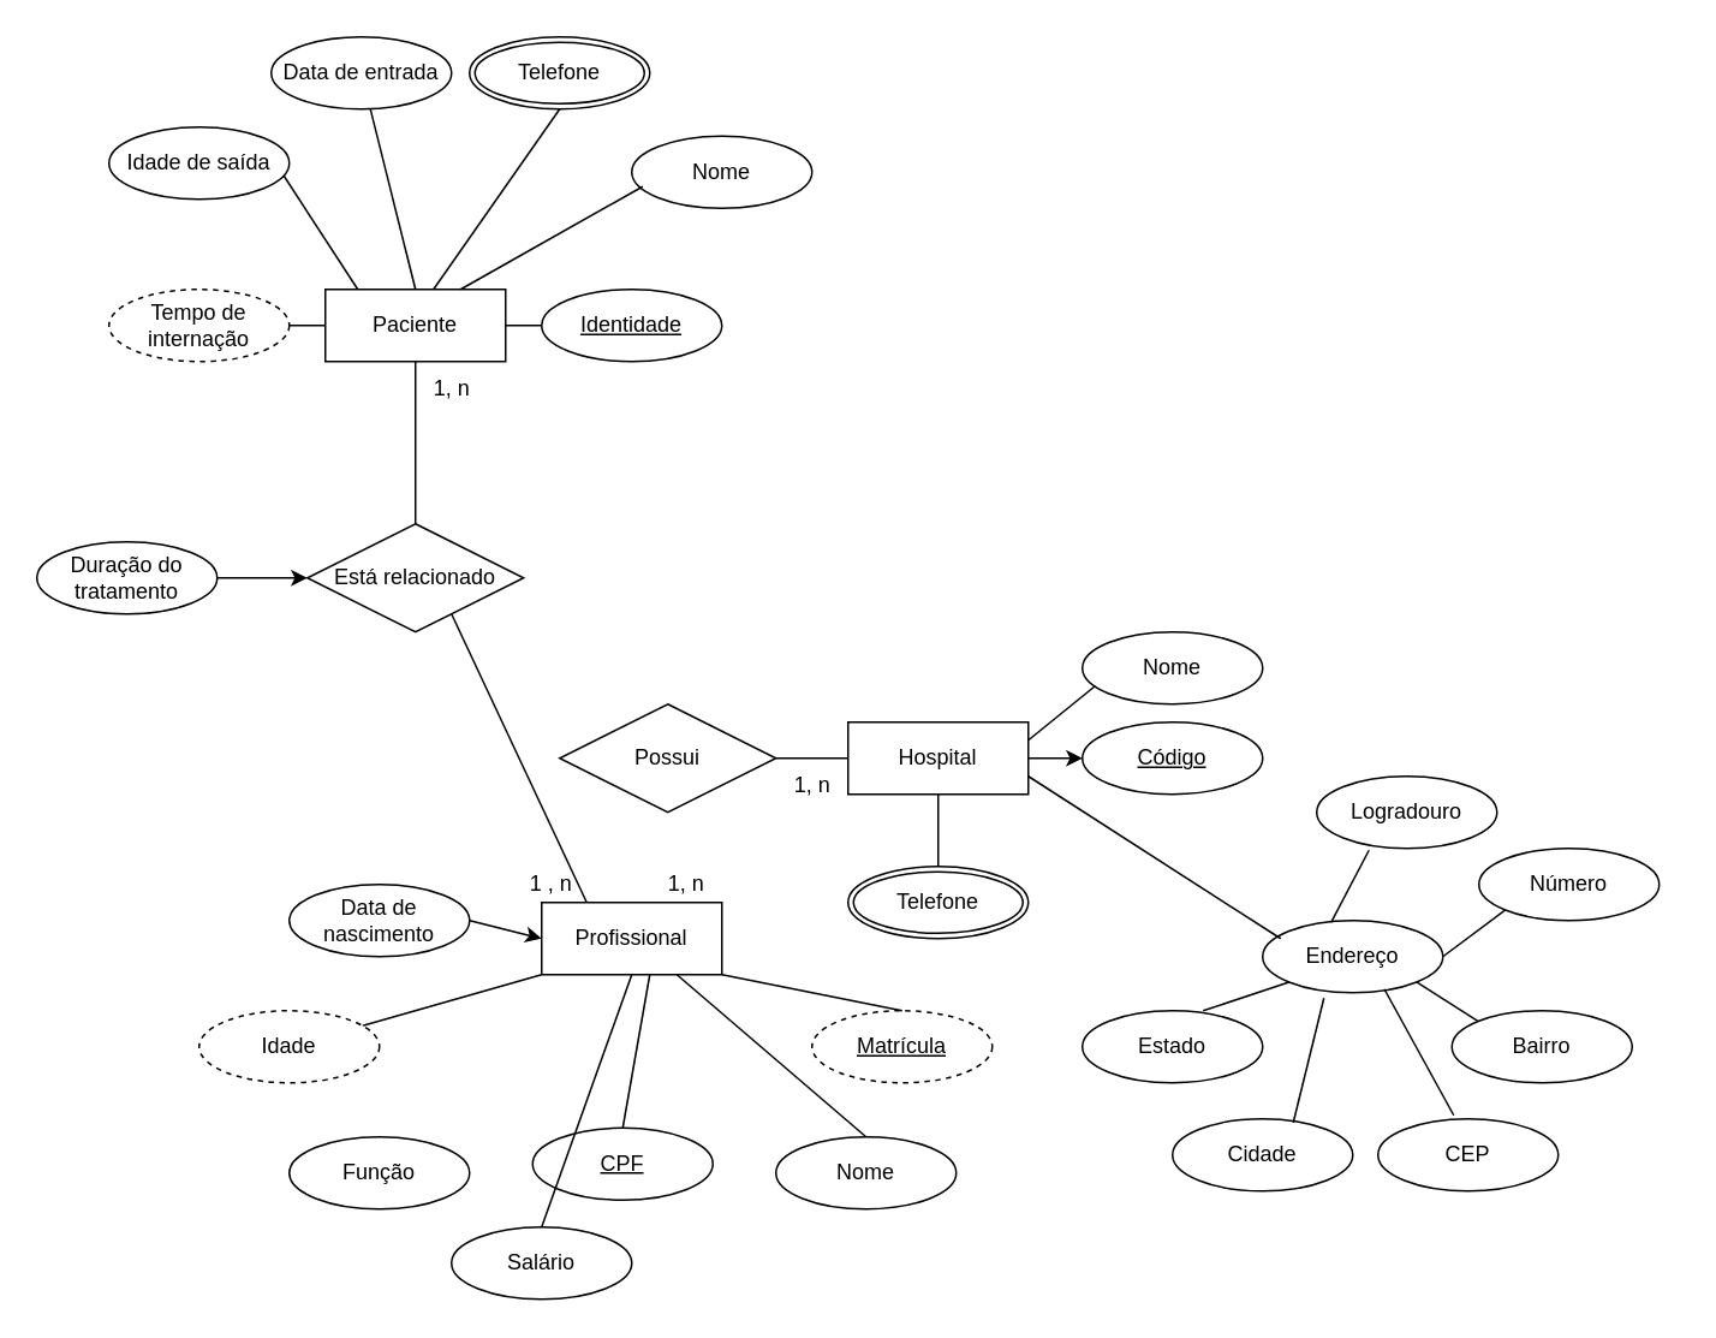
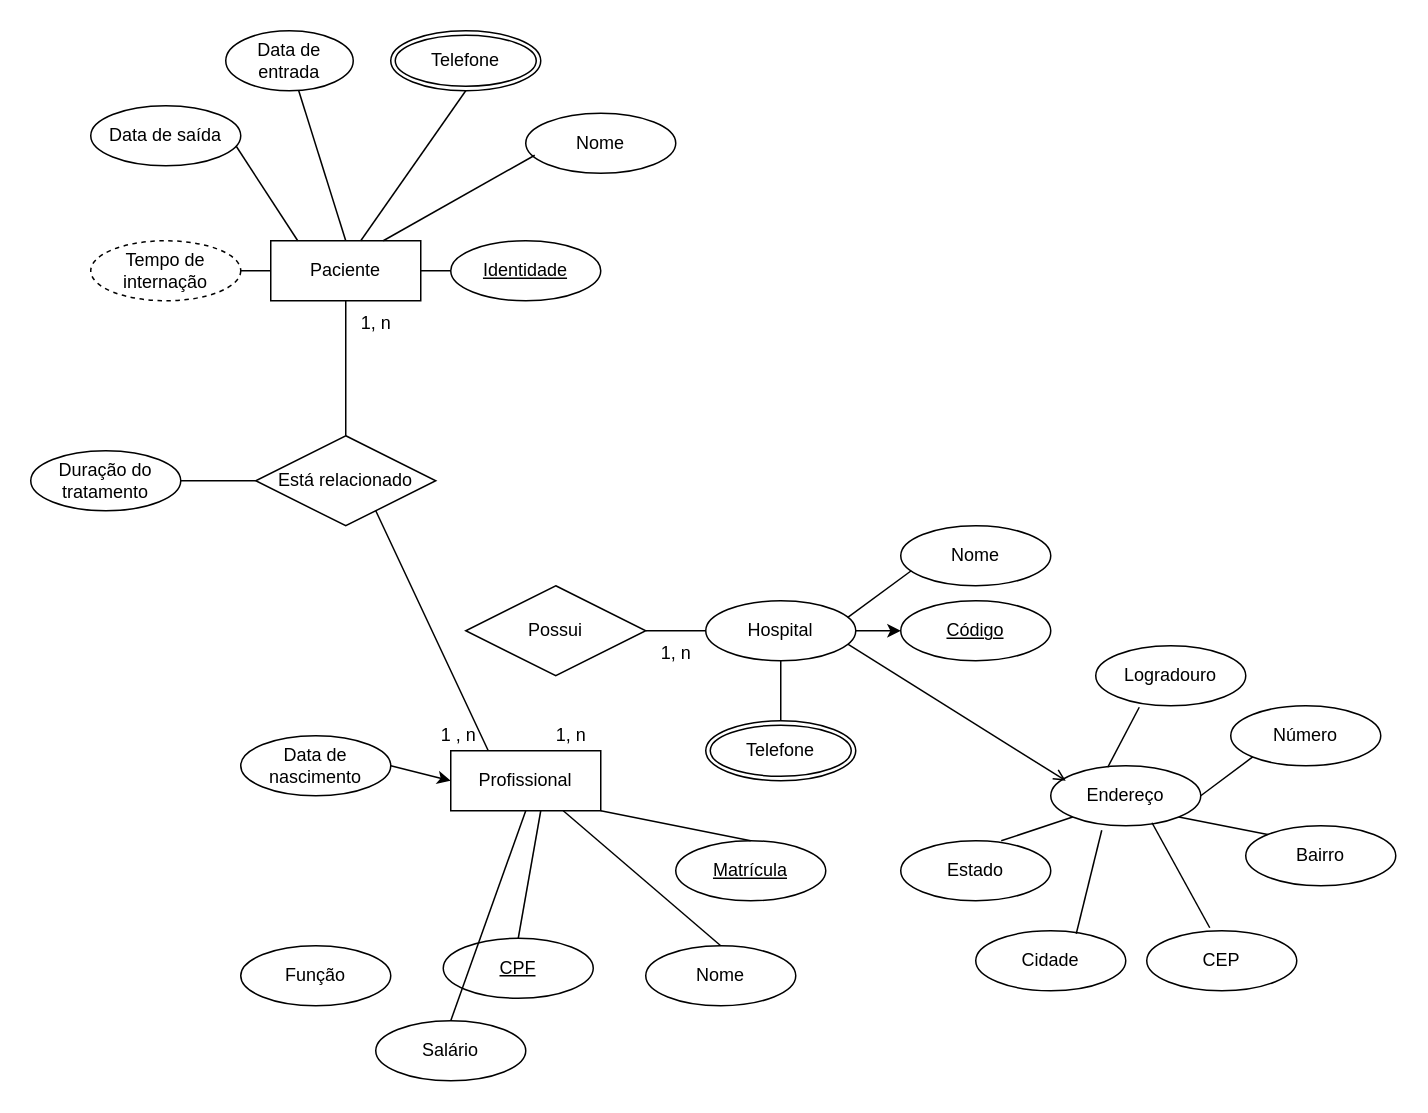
  <mxCell id="0" />
  <mxCell id="1" parent="0" />
- <mxCell id="2" value="Hospital" style="whiteSpace=wrap;html=1;align=center;" vertex="1" parent="1"><mxGeometry x="470" y="400" width="100" height="40" as="geometry" /></mxCell>
+ <mxCell id="2" value="Hospital" style="ellipse;whiteSpace=wrap;html=1;align=center;" vertex="1" parent="1"><mxGeometry x="470" y="400" width="100" height="40" as="geometry" /></mxCell>
  <mxCell id="3" value="Nome" style="ellipse;whiteSpace=wrap;html=1;align=center;" vertex="1" parent="1"><mxGeometry x="600" y="350" width="100" height="40" as="geometry" /></mxCell>
  <mxCell id="4" value="Endereço" style="ellipse;whiteSpace=wrap;html=1;align=center;" vertex="1" parent="1"><mxGeometry x="700" y="510" width="100" height="40" as="geometry" /></mxCell>
  <mxCell id="5" value="Código" style="ellipse;whiteSpace=wrap;html=1;align=center;fontStyle=4;" vertex="1" parent="1"><mxGeometry x="600" y="400" width="100" height="40" as="geometry" /></mxCell>
  <mxCell id="6" value="" style="endArrow=none;html=1;rounded=0;entryX=0.07;entryY=0.75;entryDx=0;entryDy=0;entryPerimeter=0;exitX=1;exitY=0.25;exitDx=0;exitDy=0;" edge="1" parent="1" source="2" target="3"><mxGeometry relative="1" as="geometry"><mxPoint x="550" y="420" as="sourcePoint" /><mxPoint x="710" y="420" as="targetPoint" /><Array as="points" /></mxGeometry></mxCell>
- <mxCell id="7" value="" style="endArrow=none;html=1;rounded=0;exitX=1;exitY=0.75;exitDx=0;exitDy=0;entryX=0.1;entryY=0.25;entryDx=0;entryDy=0;entryPerimeter=0;" edge="1" parent="1" source="2" target="4"><mxGeometry relative="1" as="geometry"><mxPoint x="590" y="540" as="sourcePoint" /><mxPoint x="750" y="540" as="targetPoint" /></mxGeometry></mxCell>
+ <mxCell id="7" value="" style="endArrow=open;html=1;rounded=0;exitX=1;exitY=0.75;exitDx=0;exitDy=0;entryX=0.1;entryY=0.25;entryDx=0;entryDy=0;entryPerimeter=0;" edge="1" parent="1" source="2" target="4"><mxGeometry relative="1" as="geometry"><mxPoint x="590" y="540" as="sourcePoint" /><mxPoint x="750" y="540" as="targetPoint" /></mxGeometry></mxCell>
  <mxCell id="8" value="Logradouro" style="ellipse;whiteSpace=wrap;html=1;align=center;" vertex="1" parent="1"><mxGeometry x="730" y="430" width="100" height="40" as="geometry" /></mxCell>
  <mxCell id="9" value="Número" style="ellipse;whiteSpace=wrap;html=1;align=center;" vertex="1" parent="1"><mxGeometry x="820" y="470" width="100" height="40" as="geometry" /></mxCell>
- <mxCell id="10" value="Bairro" style="ellipse;whiteSpace=wrap;html=1;align=center;" vertex="1" parent="1"><mxGeometry x="805" y="560" width="100" height="40" as="geometry" /></mxCell>
+ <mxCell id="10" value="Bairro" style="ellipse;whiteSpace=wrap;html=1;align=center;" vertex="1" parent="1"><mxGeometry x="830" y="550" width="100" height="40" as="geometry" /></mxCell>
  <mxCell id="11" value="CEP" style="ellipse;whiteSpace=wrap;html=1;align=center;" vertex="1" parent="1"><mxGeometry x="764" y="620" width="100" height="40" as="geometry" /></mxCell>
  <mxCell id="12" value="Estado" style="ellipse;whiteSpace=wrap;html=1;align=center;" vertex="1" parent="1"><mxGeometry x="600" y="560" width="100" height="40" as="geometry" /></mxCell>
  <mxCell id="13" value="" style="endArrow=none;html=1;rounded=0;entryX=0.29;entryY=1.025;entryDx=0;entryDy=0;entryPerimeter=0;exitX=0.38;exitY=0.025;exitDx=0;exitDy=0;exitPerimeter=0;" edge="1" parent="1" source="4" target="8"><mxGeometry relative="1" as="geometry"><mxPoint x="590" y="540" as="sourcePoint" /><mxPoint x="750" y="540" as="targetPoint" /></mxGeometry></mxCell>
  <mxCell id="14" value="" style="endArrow=none;html=1;rounded=0;entryX=0.67;entryY=0;entryDx=0;entryDy=0;entryPerimeter=0;exitX=0;exitY=1;exitDx=0;exitDy=0;" edge="1" parent="1" source="4" target="12"><mxGeometry relative="1" as="geometry"><mxPoint x="760" y="550" as="sourcePoint" /><mxPoint x="665" y="540" as="targetPoint" /></mxGeometry></mxCell>
  <mxCell id="15" value="" style="endArrow=none;html=1;rounded=0;exitX=0.675;exitY=0.95;exitDx=0;exitDy=0;exitPerimeter=0;entryX=0.42;entryY=-0.05;entryDx=0;entryDy=0;entryPerimeter=0;" edge="1" parent="1" source="4" target="11"><mxGeometry relative="1" as="geometry"><mxPoint x="675" y="511" as="sourcePoint" /><mxPoint x="675" y="550" as="targetPoint" /></mxGeometry></mxCell>
  <mxCell id="16" value="" style="endArrow=none;html=1;rounded=0;exitX=1;exitY=1;exitDx=0;exitDy=0;entryX=0;entryY=0;entryDx=0;entryDy=0;" edge="1" parent="1" source="4" target="10"><mxGeometry relative="1" as="geometry"><mxPoint x="680" y="510" as="sourcePoint" /><mxPoint x="685" y="560" as="targetPoint" /><Array as="points" /></mxGeometry></mxCell>
  <mxCell id="17" value="" style="endArrow=none;html=1;rounded=0;exitX=1;exitY=0.5;exitDx=0;exitDy=0;entryX=0;entryY=1;entryDx=0;entryDy=0;" edge="1" parent="1" source="4" target="9"><mxGeometry relative="1" as="geometry"><mxPoint x="695" y="531" as="sourcePoint" /><mxPoint x="695" y="570" as="targetPoint" /></mxGeometry></mxCell>
  <mxCell id="18" value="Cidade" style="ellipse;whiteSpace=wrap;html=1;align=center;" vertex="1" parent="1"><mxGeometry x="650" y="620" width="100" height="40" as="geometry" /></mxCell>
  <mxCell id="19" value="" style="endArrow=none;html=1;rounded=0;exitX=0.34;exitY=1.075;exitDx=0;exitDy=0;exitPerimeter=0;entryX=0.67;entryY=0.05;entryDx=0;entryDy=0;entryPerimeter=0;" edge="1" parent="1" source="4" target="18"><mxGeometry relative="1" as="geometry"><mxPoint x="705" y="541" as="sourcePoint" /><mxPoint x="705" y="580" as="targetPoint" /></mxGeometry></mxCell>
  <mxCell id="20" value="Telefone" style="ellipse;shape=doubleEllipse;margin=3;whiteSpace=wrap;html=1;align=center;" vertex="1" parent="1"><mxGeometry x="470" y="480" width="100" height="40" as="geometry" /></mxCell>
  <mxCell id="21" value="" style="endArrow=classic;html=1;rounded=0;exitX=1;exitY=0.5;exitDx=0;exitDy=0;entryX=0;entryY=0.5;entryDx=0;entryDy=0;" edge="1" parent="1" source="2" target="5"><mxGeometry relative="1" as="geometry"><mxPoint x="690" y="440" as="sourcePoint" /><mxPoint x="850" y="440" as="targetPoint" /></mxGeometry></mxCell>
  <mxCell id="22" value="Possui" style="shape=rhombus;perimeter=rhombusPerimeter;whiteSpace=wrap;html=1;align=center;" vertex="1" parent="1"><mxGeometry x="310" y="390" width="120" height="60" as="geometry" /></mxCell>
  <mxCell id="23" value="" style="endArrow=none;html=1;rounded=0;exitX=1;exitY=0.5;exitDx=0;exitDy=0;entryX=0;entryY=0.5;entryDx=0;entryDy=0;" edge="1" parent="1" source="22" target="2"><mxGeometry relative="1" as="geometry"><mxPoint y="540" as="sourcePoint" x="400" /><mxPoint x="560" y="540" as="targetPoint" /></mxGeometry></mxCell>
  <mxCell id="24" value="Profissional" style="whiteSpace=wrap;html=1;align=center;" vertex="1" parent="1"><mxGeometry x="300" y="500" width="100" height="40" as="geometry" /></mxCell>
- <mxCell id="25" value="Matrícula" style="ellipse;whiteSpace=wrap;html=1;align=center;fontStyle=4;dashed=1;" vertex="1" parent="1"><mxGeometry x="450" y="560" width="100" height="40" as="geometry" /></mxCell>
+ <mxCell id="25" value="Matrícula" style="ellipse;whiteSpace=wrap;html=1;align=center;fontStyle=4;" vertex="1" parent="1"><mxGeometry x="450" y="560" width="100" height="40" as="geometry" /></mxCell>
  <mxCell id="26" value="" style="endArrow=none;html=1;rounded=0;entryX=0.5;entryY=0;entryDx=0;entryDy=0;" edge="1" parent="1" target="25"><mxGeometry relative="1" as="geometry"><mxPoint y="540" as="sourcePoint" x="400" /><mxPoint x="590" y="540" as="targetPoint" /></mxGeometry></mxCell>
  <mxCell id="27" value="Nome" style="ellipse;whiteSpace=wrap;html=1;align=center;" vertex="1" parent="1"><mxGeometry x="430" y="630" width="100" height="40" as="geometry" /></mxCell>
  <mxCell id="28" value="" style="endArrow=none;html=1;rounded=0;exitX=0.75;exitY=1;exitDx=0;exitDy=0;entryX=0.5;entryY=0;entryDx=0;entryDy=0;" edge="1" parent="1" source="24" target="27"><mxGeometry relative="1" as="geometry"><mxPoint x="370" y="530" as="sourcePoint" /><mxPoint x="590" y="540" as="targetPoint" /></mxGeometry></mxCell>
  <mxCell id="29" value="CPF" style="ellipse;whiteSpace=wrap;html=1;align=center;fontStyle=4;" vertex="1" parent="1"><mxGeometry x="295" y="625" width="100" height="40" as="geometry" /></mxCell>
  <mxCell id="30" value="" style="endArrow=none;html=1;rounded=0;entryX=0.5;entryY=0;entryDx=0;entryDy=0;" edge="1" parent="1" target="29"><mxGeometry relative="1" as="geometry"><mxPoint x="360" y="540" as="sourcePoint" /><mxPoint x="590" y="540" as="targetPoint" /></mxGeometry></mxCell>
  <mxCell id="31" value="Salário" style="ellipse;whiteSpace=wrap;html=1;align=center;" vertex="1" parent="1"><mxGeometry x="250" y="680" width="100" height="40" as="geometry" /></mxCell>
  <mxCell id="32" value="" style="endArrow=none;html=1;rounded=0;exitX=0.5;exitY=1;exitDx=0;exitDy=0;entryX=0.5;entryY=0;entryDx=0;entryDy=0;" edge="1" parent="1" source="24" target="31"><mxGeometry relative="1" as="geometry"><mxPoint x="430" y="540" as="sourcePoint" /><mxPoint x="590" y="540" as="targetPoint" /></mxGeometry></mxCell>
  <mxCell id="33" value="Função" style="ellipse;whiteSpace=wrap;html=1;align=center;" vertex="1" parent="1"><mxGeometry x="160" y="630" width="100" height="40" as="geometry" /></mxCell>
  <mxCell id="34" value="Data de nascimento" style="ellipse;whiteSpace=wrap;html=1;align=center;" vertex="1" parent="1"><mxGeometry x="160" y="490" width="100" height="40" as="geometry" /></mxCell>
  <mxCell id="35" value="" style="endArrow=classic;html=1;rounded=0;exitX=1;exitY=0.5;exitDx=0;exitDy=0;entryX=0;entryY=0.5;entryDx=0;entryDy=0;" edge="1" parent="1" source="34" target="24"><mxGeometry relative="1" as="geometry"><mxPoint x="430" y="540" as="sourcePoint" /><mxPoint x="590" y="540" as="targetPoint" /></mxGeometry></mxCell>
- <mxCell id="36" value="" style="endArrow=none;html=1;rounded=0;entryX=0;entryY=1;entryDx=0;entryDy=0;" edge="1" parent="1" source="37" target="24"><mxGeometry relative="1" as="geometry"><mxPoint x="210" y="580" as="sourcePoint" /><mxPoint x="590" y="540" as="targetPoint" /></mxGeometry></mxCell>
- <mxCell id="37" value="Idade" style="ellipse;whiteSpace=wrap;html=1;align=center;dashed=1;" vertex="1" parent="1"><mxGeometry x="110" y="560" width="100" height="40" as="geometry" /></mxCell>
  <mxCell id="38" value="" style="endArrow=none;html=1;rounded=0;exitX=0.5;exitY=1;exitDx=0;exitDy=0;entryX=0.5;entryY=0;entryDx=0;entryDy=0;" edge="1" parent="1" source="2" target="20"><mxGeometry relative="1" as="geometry"><mxPoint x="430" y="540" as="sourcePoint" /><mxPoint x="590" y="540" as="targetPoint" /></mxGeometry></mxCell>
  <mxCell id="39" value="Paciente" style="whiteSpace=wrap;html=1;align=center;" vertex="1" parent="1"><mxGeometry x="180" y="160" width="100" height="40" as="geometry" /></mxCell>
  <mxCell id="40" value="Identidade" style="ellipse;whiteSpace=wrap;html=1;align=center;fontStyle=4;" vertex="1" parent="1"><mxGeometry x="300" y="160" width="100" height="40" as="geometry" /></mxCell>
  <mxCell id="41" value="" style="endArrow=none;html=1;rounded=0;exitX=1;exitY=0.5;exitDx=0;exitDy=0;entryX=0;entryY=0.5;entryDx=0;entryDy=0;" edge="1" parent="1" source="39" target="40"><mxGeometry relative="1" as="geometry"><mxPoint x="170" y="240" as="sourcePoint" /><mxPoint x="330" y="240" as="targetPoint" /></mxGeometry></mxCell>
  <mxCell id="42" value="Nome" style="ellipse;whiteSpace=wrap;html=1;align=center;" vertex="1" parent="1"><mxGeometry x="350" y="75" width="100" height="40" as="geometry" /></mxCell>
  <mxCell id="43" value="" style="endArrow=none;html=1;rounded=0;entryX=0.06;entryY=0.7;entryDx=0;entryDy=0;entryPerimeter=0;exitX=0.75;exitY=0;exitDx=0;exitDy=0;" edge="1" parent="1" source="39" target="42"><mxGeometry relative="1" as="geometry"><mxPoint x="280" y="150" as="sourcePoint" /><mxPoint x="330" y="240" as="targetPoint" /></mxGeometry></mxCell>
  <mxCell id="44" value="Telefone" style="ellipse;shape=doubleEllipse;margin=3;whiteSpace=wrap;html=1;align=center;" vertex="1" parent="1"><mxGeometry x="260" y="20" width="100" height="40" as="geometry" /></mxCell>
  <mxCell id="45" value="" style="endArrow=none;html=1;rounded=0;entryX=0.6;entryY=0;entryDx=0;entryDy=0;entryPerimeter=0;exitX=0.5;exitY=1;exitDx=0;exitDy=0;" edge="1" parent="1" source="44" target="39"><mxGeometry relative="1" as="geometry"><mxPoint x="320" y="70" as="sourcePoint" /><mxPoint x="330" y="240" as="targetPoint" /></mxGeometry></mxCell>
- <mxCell id="46" value="Data de entrada" style="ellipse;whiteSpace=wrap;html=1;align=center;" vertex="1" parent="1"><mxGeometry x="150" y="20" width="100" height="40" as="geometry" /></mxCell>
+ <mxCell id="46" value="Data de entrada" style="ellipse;whiteSpace=wrap;html=1;align=center;" vertex="1" parent="1"><mxGeometry x="150" y="20" width="85" height="40" as="geometry" /></mxCell>
  <mxCell id="47" value="" style="endArrow=none;html=1;rounded=0;entryX=0.5;entryY=0;entryDx=0;entryDy=0;" edge="1" parent="1" source="46" target="39"><mxGeometry relative="1" as="geometry"><mxPoint x="210" y="60" as="sourcePoint" /><mxPoint x="330" y="240" as="targetPoint" /></mxGeometry></mxCell>
- <mxCell id="48" value="Idade de saída" style="ellipse;whiteSpace=wrap;html=1;align=center;" vertex="1" parent="1"><mxGeometry x="60" y="70" width="100" height="40" as="geometry" /></mxCell>
+ <mxCell id="48" value="Data de saída" style="ellipse;whiteSpace=wrap;html=1;align=center;" vertex="1" parent="1"><mxGeometry x="60" y="70" width="100" height="40" as="geometry" /></mxCell>
  <mxCell id="49" value="Tempo de internação" style="ellipse;whiteSpace=wrap;html=1;align=center;dashed=1;" vertex="1" parent="1"><mxGeometry x="60" y="160" width="100" height="40" as="geometry" /></mxCell>
  <mxCell id="50" value="" style="endArrow=none;html=1;rounded=0;exitX=0.97;exitY=0.675;exitDx=0;exitDy=0;exitPerimeter=0;entryX=0.18;entryY=0;entryDx=0;entryDy=0;entryPerimeter=0;" edge="1" parent="1" source="48" target="39"><mxGeometry relative="1" as="geometry"><mxPoint x="170" y="230" as="sourcePoint" /><mxPoint x="330" y="230" as="targetPoint" /></mxGeometry></mxCell>
  <mxCell id="51" value="" style="endArrow=none;html=1;rounded=0;exitX=1;exitY=0.5;exitDx=0;exitDy=0;entryX=0;entryY=0.5;entryDx=0;entryDy=0;" edge="1" parent="1" source="49" target="39"><mxGeometry relative="1" as="geometry"><mxPoint x="170" y="230" as="sourcePoint" /><mxPoint x="330" y="230" as="targetPoint" /></mxGeometry></mxCell>
  <mxCell id="52" value="Está relacionado" style="shape=rhombus;perimeter=rhombusPerimeter;whiteSpace=wrap;html=1;align=center;" vertex="1" parent="1"><mxGeometry x="170" y="290" width="120" height="60" as="geometry" /></mxCell>
  <mxCell id="53" value="" style="endArrow=none;html=1;rounded=0;entryX=0.25;entryY=0;entryDx=0;entryDy=0;" edge="1" parent="1" target="24"><mxGeometry relative="1" as="geometry"><mxPoint x="250" y="340" as="sourcePoint" /><mxPoint x="590" y="430" as="targetPoint" /></mxGeometry></mxCell>
  <mxCell id="54" value="" style="endArrow=none;html=1;rounded=0;entryX=0.5;entryY=1;entryDx=0;entryDy=0;" edge="1" parent="1" target="39"><mxGeometry relative="1" as="geometry"><mxPoint x="230" y="290" as="sourcePoint" /><mxPoint x="590" y="330" as="targetPoint" /></mxGeometry></mxCell>
  <mxCell id="55" value="1 , n" style="text;html=1;align=center;verticalAlign=middle;resizable=0;points=[];autosize=1;strokeColor=none;fillColor=none;" vertex="1" parent="1"><mxGeometry x="280" y="475" width="50" height="30" as="geometry" /></mxCell>
  <mxCell id="56" value="1, n" style="text;html=1;align=center;verticalAlign=middle;resizable=0;points=[];autosize=1;strokeColor=none;fillColor=none;" vertex="1" parent="1"><mxGeometry x="230" y="200" width="40" height="30" as="geometry" /></mxCell>
  <mxCell id="57" value="Duração do tratamento" style="ellipse;whiteSpace=wrap;html=1;align=center;" vertex="1" parent="1"><mxGeometry x="20" y="300" width="100" height="40" as="geometry" /></mxCell>
- <mxCell id="58" value="" style="endArrow=classic;html=1;rounded=0;exitX=1;exitY=0.5;exitDx=0;exitDy=0;entryX=0;entryY=0.5;entryDx=0;entryDy=0;" edge="1" parent="1" source="57" target="52"><mxGeometry relative="1" as="geometry"><mxPoint x="300" y="430" as="sourcePoint" /><mxPoint x="460" y="430" as="targetPoint" /></mxGeometry></mxCell>
+ <mxCell id="58" value="" style="endArrow=none;html=1;rounded=0;exitX=1;exitY=0.5;exitDx=0;exitDy=0;entryX=0;entryY=0.5;entryDx=0;entryDy=0;" edge="1" parent="1" source="57" target="52"><mxGeometry relative="1" as="geometry"><mxPoint x="300" y="430" as="sourcePoint" /><mxPoint x="460" y="430" as="targetPoint" /></mxGeometry></mxCell>
  <mxCell id="59" value="1, n" style="text;html=1;align=center;verticalAlign=middle;resizable=0;points=[];autosize=1;strokeColor=none;fillColor=none;" vertex="1" parent="1"><mxGeometry x="430" y="420" width="40" height="30" as="geometry" /></mxCell>
  <mxCell id="60" value="1, n" style="text;html=1;align=center;verticalAlign=middle;resizable=0;points=[];autosize=1;strokeColor=none;fillColor=none;" vertex="1" parent="1"><mxGeometry x="360" y="475" width="40" height="30" as="geometry" /></mxCell>
